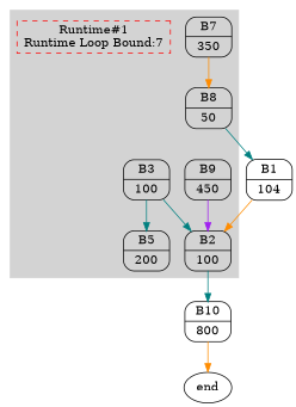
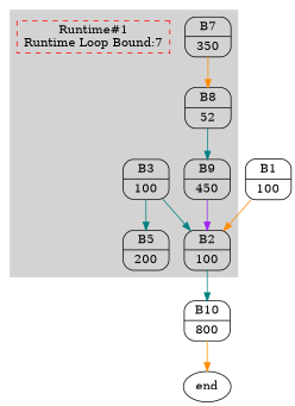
  digraph {
    node [shape=Mrecord]
    edge [color=teal]
    n1 [label="{<f0> B2|<f1> 100}"]
    n2 [label="{<f0> B3|<f1> 100}"]
    n3 [label="{<f0> B5|<f1> 200}"]
    n4 [label="{<f0> B7|<f1> 350}"]
-   n5 [label="{<f0> B8|<f1> 50}"]
+   n5 [label="{<f0> B8|<f1> 52}"]
    n6 [label="{<f0> B9|<f1> 450}"]
    n7 [color=red label="Runtime#1\nRuntime Loop Bound:7" shape=box style=dashed width=1]
-   n8 [label="{<f0> B1|<f1> 104}"]
+   n8 [label="{<f0> B1|<f1> 100}"]
    n9 [label="{<f0> B10|<f1> 800}"]
    end [shape=""]
    subgraph cluster_1 {
      color=lightgrey
      style=filled
      n1
      n2
      n3
      n4
      n5
      n6
      n7
    }
    subgraph sub_2 {
      n1
      n2
      n3
      n4
      n5
      n6
      n8
      n9
    }
    n1 -> n9
    n2 -> n1
    n2 -> n3
    n4 -> n5 [color=darkorange]
-   n5 -> n8
+   n5 -> n6
    n6 -> n1 [color=purple]
    n8 -> n1 [color=darkorange]
    n9 -> end [color=darkorange]
  }
